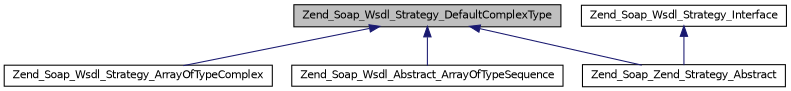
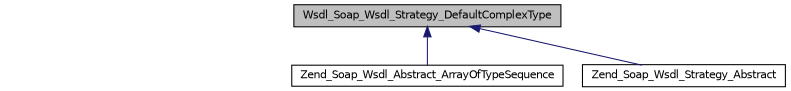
  digraph {
    rankdir=TB
    node [color=black fillcolor=white fontname=Helvetica fontsize=10 shape=record style=filled]
    edge [color=midnightblue dir=back fontname=Helvetica fontsize=10 labelfontname=Helvetica labelfontsize=10 style=solid]
-   n1 [fillcolor=grey75 fontcolor=black height=0.2 label=Zend_Soap_Wsdl_Strategy_DefaultComplexType width=0.4]
-   n2 [height=0.2 label=Zend_Soap_Wsdl_Strategy_ArrayOfTypeComplex width=0.4]
+   n1 [fillcolor=grey75 fontcolor=black height=0.2 label=Wsdl_Soap_Wsdl_Strategy_DefaultComplexType width=0.4]
    n3 [height=0.2 label=Zend_Soap_Wsdl_Abstract_ArrayOfTypeSequence width=0.4]
-   n4 [height=0.2 label=Zend_Soap_Zend_Strategy_Abstract width=0.4]
-   n5 [height=0.2 label=Zend_Soap_Wsdl_Strategy_Interface width=0.4]
-   n1 -> n2
+   n4 [height=0.2 label=Zend_Soap_Wsdl_Strategy_Abstract width=0.4]
    n1 -> n3
    n1 -> n4
-   n5 -> n4
  }
